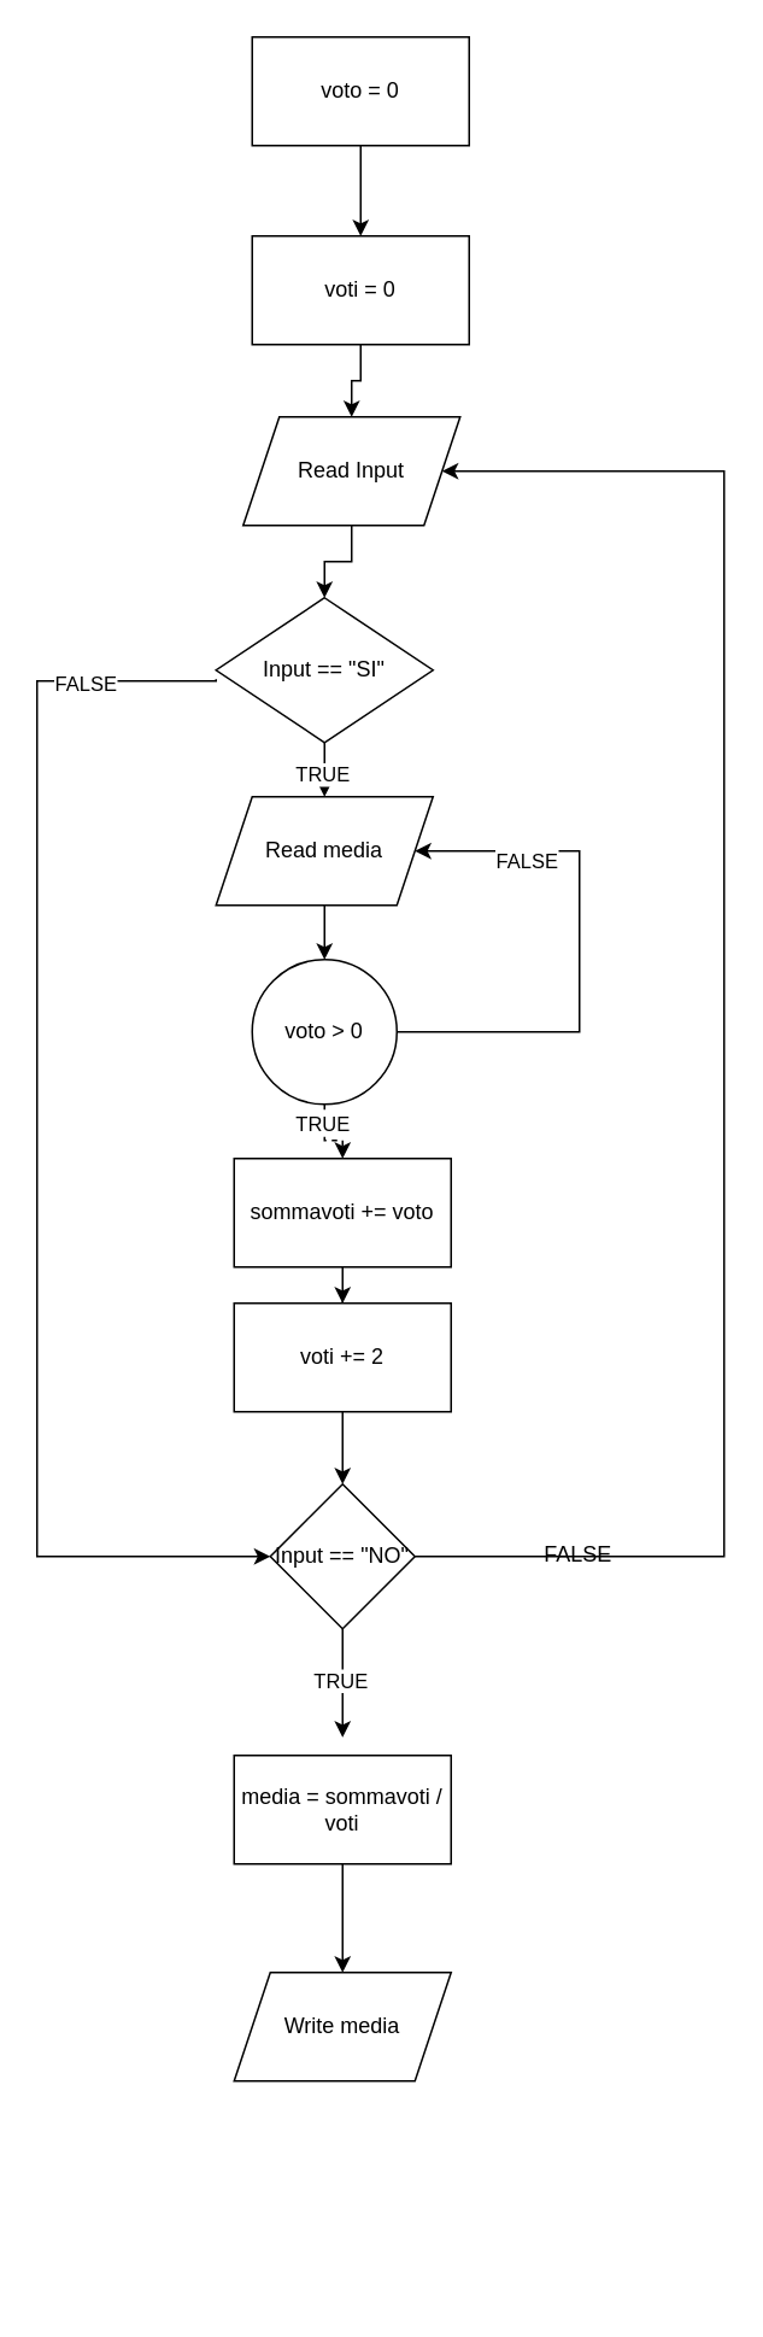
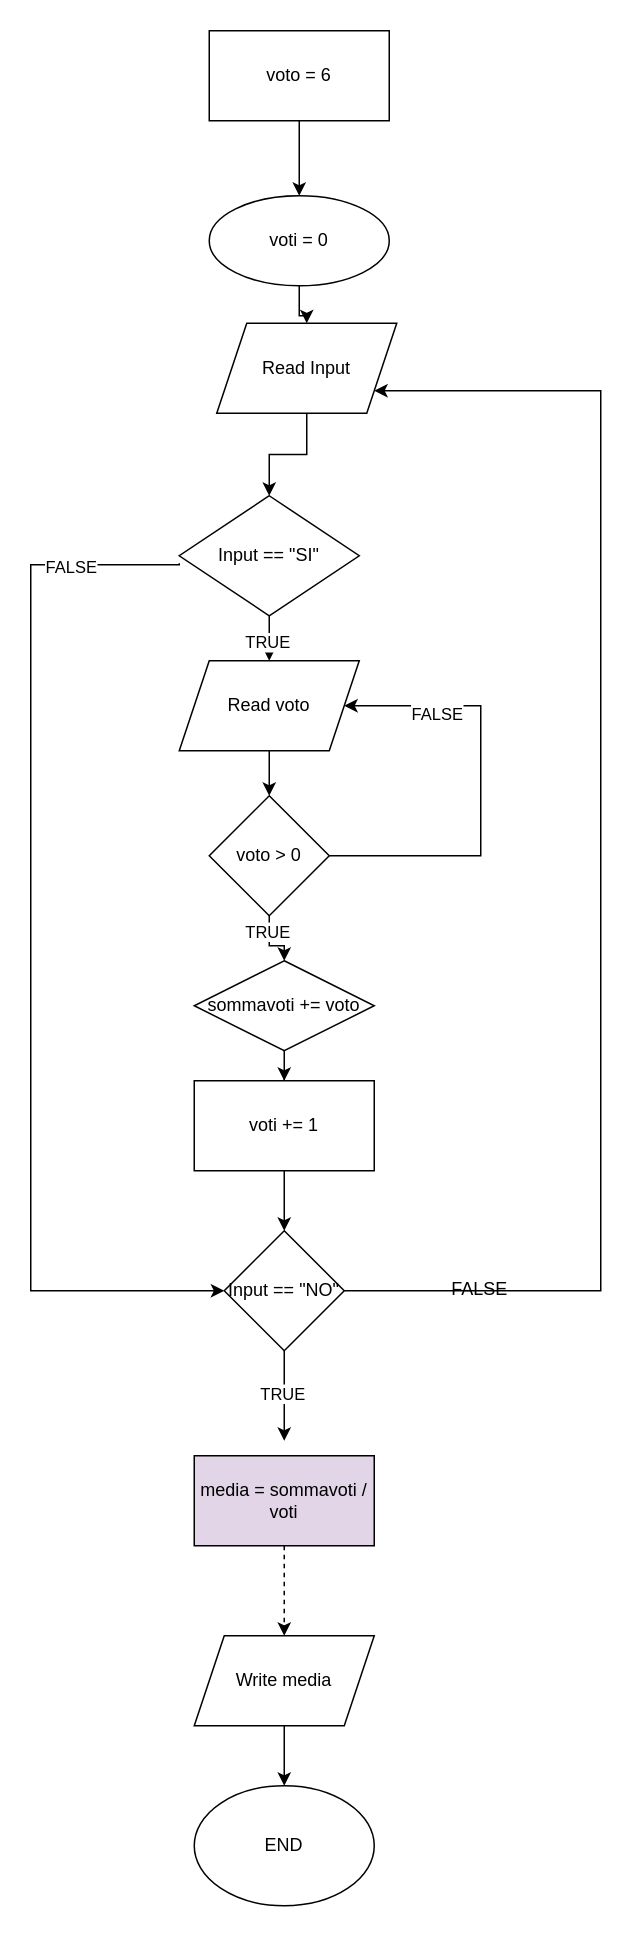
  <mxCell id="0" />
  <mxCell id="1" parent="0" />
  <mxCell id="2" style="edgeStyle=orthogonalEdgeStyle;rounded=0;orthogonalLoop=1;jettySize=auto;html=1;entryX=0.5;entryY=0;entryDx=0;entryDy=0;" edge="1" parent="1" source="27" target="7"><mxGeometry relative="1" as="geometry" /></mxCell>
  <mxCell id="3" style="edgeStyle=orthogonalEdgeStyle;rounded=0;orthogonalLoop=1;jettySize=auto;html=1;entryX=0.5;entryY=0;entryDx=0;entryDy=0;" edge="1" parent="1" source="7" target="12"><mxGeometry relative="1" as="geometry" /></mxCell>
  <mxCell id="4" value="TRUE" style="edgeLabel;html=1;align=center;verticalAlign=middle;resizable=0;points=[];" vertex="1" connectable="0" parent="3"><mxGeometry x="-0.08" y="2" relative="1" as="geometry"><mxPoint as="offset" /></mxGeometry></mxCell>
  <mxCell id="5" style="edgeStyle=orthogonalEdgeStyle;rounded=0;orthogonalLoop=1;jettySize=auto;html=1;entryX=0;entryY=0.5;entryDx=0;entryDy=0;" edge="1" parent="1" target="18"><mxGeometry relative="1" as="geometry"><mxPoint x="19" y="875" as="targetPoint" /><mxPoint x="119" y="375" as="sourcePoint" /><Array as="points"><mxPoint x="119" y="376" /><mxPoint x="20" y="376" /><mxPoint x="20" y="860" /></Array></mxGeometry></mxCell>
  <mxCell id="6" value="FALSE" style="edgeLabel;html=1;align=center;verticalAlign=middle;resizable=0;points=[];" vertex="1" connectable="0" parent="5"><mxGeometry x="-0.792" y="1" relative="1" as="geometry"><mxPoint as="offset" /></mxGeometry></mxCell>
  <mxCell id="7" value="Input == &quot;SI&quot;" style="rhombus;whiteSpace=wrap;html=1;" vertex="1" parent="1"><mxGeometry x="119" y="330" width="120" height="80" as="geometry" /></mxCell>
- <mxCell id="8" value="voti = 0" style="rounded=0;whiteSpace=wrap;html=1;" vertex="1" parent="1"><mxGeometry x="139" y="130" width="120" height="60" as="geometry" /></mxCell>
+ <mxCell id="8" value="voti = 0" style="ellipse;whiteSpace=wrap;html=1;" vertex="1" parent="1"><mxGeometry x="139" y="130" width="120" height="60" as="geometry" /></mxCell>
  <mxCell id="9" style="edgeStyle=orthogonalEdgeStyle;rounded=0;orthogonalLoop=1;jettySize=auto;html=1;entryX=0.5;entryY=0;entryDx=0;entryDy=0;" edge="1" parent="1" source="10" target="8"><mxGeometry relative="1" as="geometry" /></mxCell>
- <mxCell id="10" value="voto = 0" style="rounded=0;whiteSpace=wrap;html=1;" vertex="1" parent="1"><mxGeometry x="139" y="20" width="120" height="60" as="geometry" /></mxCell>
+ <mxCell id="10" value="voto = 6" style="rounded=0;whiteSpace=wrap;html=1;" vertex="1" parent="1"><mxGeometry x="139" y="20" width="120" height="60" as="geometry" /></mxCell>
  <mxCell id="11" value="" style="edgeStyle=orthogonalEdgeStyle;rounded=0;orthogonalLoop=1;jettySize=auto;html=1;" edge="1" parent="1" source="12" target="32"><mxGeometry relative="1" as="geometry" /></mxCell>
- <mxCell id="12" value="Read media" style="shape=parallelogram;perimeter=parallelogramPerimeter;whiteSpace=wrap;html=1;fixedSize=1;" vertex="1" parent="1"><mxGeometry x="119" y="440" width="120" height="60" as="geometry" /></mxCell>
+ <mxCell id="12" value="Read voto" style="shape=parallelogram;perimeter=parallelogramPerimeter;whiteSpace=wrap;html=1;fixedSize=1;" vertex="1" parent="1"><mxGeometry x="119" y="440" width="120" height="60" as="geometry" /></mxCell>
  <mxCell id="13" style="edgeStyle=orthogonalEdgeStyle;rounded=0;orthogonalLoop=1;jettySize=auto;html=1;exitX=0.5;exitY=1;exitDx=0;exitDy=0;entryX=0.5;entryY=0;entryDx=0;entryDy=0;" edge="1" parent="1" source="14" target="18"><mxGeometry relative="1" as="geometry" /></mxCell>
- <mxCell id="14" value="voti += 2" style="rounded=0;whiteSpace=wrap;html=1;" vertex="1" parent="1"><mxGeometry x="129" y="720" width="120" height="60" as="geometry" /></mxCell>
+ <mxCell id="14" value="voti += 1" style="rounded=0;whiteSpace=wrap;html=1;" vertex="1" parent="1"><mxGeometry x="129" y="720" width="120" height="60" as="geometry" /></mxCell>
  <mxCell id="15" style="edgeStyle=orthogonalEdgeStyle;rounded=0;orthogonalLoop=1;jettySize=auto;html=1;" edge="1" parent="1" source="18"><mxGeometry relative="1" as="geometry"><mxPoint x="189" y="960" as="targetPoint" /></mxGeometry></mxCell>
  <mxCell id="16" value="TRUE" style="edgeLabel;html=1;align=center;verticalAlign=middle;resizable=0;points=[];" vertex="1" connectable="0" parent="15"><mxGeometry x="-0.074" y="-2" relative="1" as="geometry"><mxPoint as="offset" /></mxGeometry></mxCell>
  <mxCell id="17" style="edgeStyle=orthogonalEdgeStyle;rounded=0;orthogonalLoop=1;jettySize=auto;html=1;" edge="1" parent="1" source="18" target="27"><mxGeometry relative="1" as="geometry"><mxPoint x="249" y="380" as="targetPoint" /><Array as="points"><mxPoint x="400" y="860" /><mxPoint x="400" y="260" /></Array></mxGeometry></mxCell>
  <mxCell id="18" value="Input == &quot;NO&quot;" style="rhombus;whiteSpace=wrap;html=1;" vertex="1" parent="1"><mxGeometry x="149" y="820" width="80" height="80" as="geometry" /></mxCell>
- <mxCell id="19" style="edgeStyle=orthogonalEdgeStyle;rounded=0;orthogonalLoop=1;jettySize=auto;html=1;" edge="1" parent="1" source="20" target="22"><mxGeometry relative="1" as="geometry"><mxPoint x="189" y="1080" as="targetPoint" /></mxGeometry></mxCell>
- <mxCell id="20" value="media = sommavoti / voti" style="rounded=0;whiteSpace=wrap;html=1;" vertex="1" parent="1"><mxGeometry x="129" y="970" width="120" height="60" as="geometry" /></mxCell>
+ <mxCell id="19" style="edgeStyle=orthogonalEdgeStyle;rounded=0;orthogonalLoop=1;jettySize=auto;html=1;dashed=1;" edge="1" parent="1" source="20" target="22"><mxGeometry relative="1" as="geometry"><mxPoint x="189" y="1080" as="targetPoint" /></mxGeometry></mxCell>
+ <mxCell id="20" value="media = sommavoti / voti" style="rounded=0;whiteSpace=wrap;html=1;fillColor=#e1d5e7;" vertex="1" parent="1"><mxGeometry x="129" y="970" width="120" height="60" as="geometry" /></mxCell>
+ <mxCell id="21" style="edgeStyle=orthogonalEdgeStyle;rounded=0;orthogonalLoop=1;jettySize=auto;html=1;" edge="1" parent="1" source="22" target="23"><mxGeometry relative="1" as="geometry"><mxPoint x="189" y="1190" as="targetPoint" /></mxGeometry></mxCell>
  <mxCell id="22" value="Write media" style="shape=parallelogram;perimeter=parallelogramPerimeter;whiteSpace=wrap;html=1;fixedSize=1;" vertex="1" parent="1"><mxGeometry x="129" y="1090" width="120" height="60" as="geometry" /></mxCell>
+ <mxCell id="23" value="END" style="ellipse;whiteSpace=wrap;html=1;" vertex="1" parent="1"><mxGeometry x="129" y="1190" width="120" height="80" as="geometry" /></mxCell>
  <mxCell id="24" value="" style="edgeStyle=orthogonalEdgeStyle;rounded=0;orthogonalLoop=1;jettySize=auto;html=1;" edge="1" parent="1" source="25" target="14"><mxGeometry relative="1" as="geometry" /></mxCell>
- <mxCell id="25" value="sommavoti += voto" style="rounded=0;whiteSpace=wrap;html=1;" vertex="1" parent="1"><mxGeometry x="129" y="640" width="120" height="60" as="geometry" /></mxCell>
+ <mxCell id="25" value="sommavoti += voto" style="rhombus;whiteSpace=wrap;html=1;" vertex="1" parent="1"><mxGeometry x="129" y="640" width="120" height="60" as="geometry" /></mxCell>
  <mxCell id="26" value="" style="edgeStyle=orthogonalEdgeStyle;rounded=0;orthogonalLoop=1;jettySize=auto;html=1;" edge="1" parent="1" source="8" target="27"><mxGeometry relative="1" as="geometry"><mxPoint x="199" y="300" as="targetPoint" /><mxPoint x="199" y="190" as="sourcePoint" /></mxGeometry></mxCell>
- <mxCell id="27" value="Read Input" style="shape=parallelogram;perimeter=parallelogramPerimeter;whiteSpace=wrap;html=1;fixedSize=1;" vertex="1" parent="1"><mxGeometry x="134" y="230" width="120" height="60" as="geometry" /></mxCell>
- <mxCell id="28" value="" style="edgeStyle=orthogonalEdgeStyle;rounded=0;orthogonalLoop=1;jettySize=auto;html=1;dashed=1;" edge="1" parent="1" source="32" target="25"><mxGeometry relative="1" as="geometry" /></mxCell>
+ <mxCell id="27" value="Read Input" style="shape=parallelogram;perimeter=parallelogramPerimeter;whiteSpace=wrap;html=1;fixedSize=1;" vertex="1" parent="1"><mxGeometry x="144" y="215" width="120" height="60" as="geometry" /></mxCell>
+ <mxCell id="28" value="" style="edgeStyle=orthogonalEdgeStyle;rounded=0;orthogonalLoop=1;jettySize=auto;html=1;" edge="1" parent="1" source="32" target="25"><mxGeometry relative="1" as="geometry" /></mxCell>
  <mxCell id="29" value="TRUE" style="edgeLabel;html=1;align=center;verticalAlign=middle;resizable=0;points=[];" vertex="1" connectable="0" parent="28"><mxGeometry x="-0.5" y="-2" relative="1" as="geometry"><mxPoint as="offset" /></mxGeometry></mxCell>
  <mxCell id="30" style="edgeStyle=orthogonalEdgeStyle;rounded=0;orthogonalLoop=1;jettySize=auto;html=1;" edge="1" parent="1" source="32" target="12"><mxGeometry relative="1" as="geometry"><mxPoint x="319" y="460" as="targetPoint" /><Array as="points"><mxPoint x="320" y="570" /><mxPoint x="320" y="470" /></Array></mxGeometry></mxCell>
  <mxCell id="31" value="FALSE" style="edgeLabel;html=1;align=center;verticalAlign=middle;resizable=0;points=[];" vertex="1" connectable="0" parent="30"><mxGeometry x="0.582" y="5" relative="1" as="geometry"><mxPoint as="offset" /></mxGeometry></mxCell>
- <mxCell id="32" value="voto &amp;gt; 0" style="ellipse;whiteSpace=wrap;html=1;" vertex="1" parent="1"><mxGeometry x="139" y="530" width="80" height="80" as="geometry" /></mxCell>
+ <mxCell id="32" value="voto &amp;gt; 0" style="rhombus;whiteSpace=wrap;html=1;" vertex="1" parent="1"><mxGeometry x="139" y="530" width="80" height="80" as="geometry" /></mxCell>
  <mxCell id="33" value="FALSE" style="text;html=1;align=center;verticalAlign=middle;resizable=0;points=[];autosize=1;strokeColor=none;fillColor=none;" vertex="1" parent="1"><mxGeometry x="289" y="844" width="60" height="30" as="geometry" /></mxCell>
